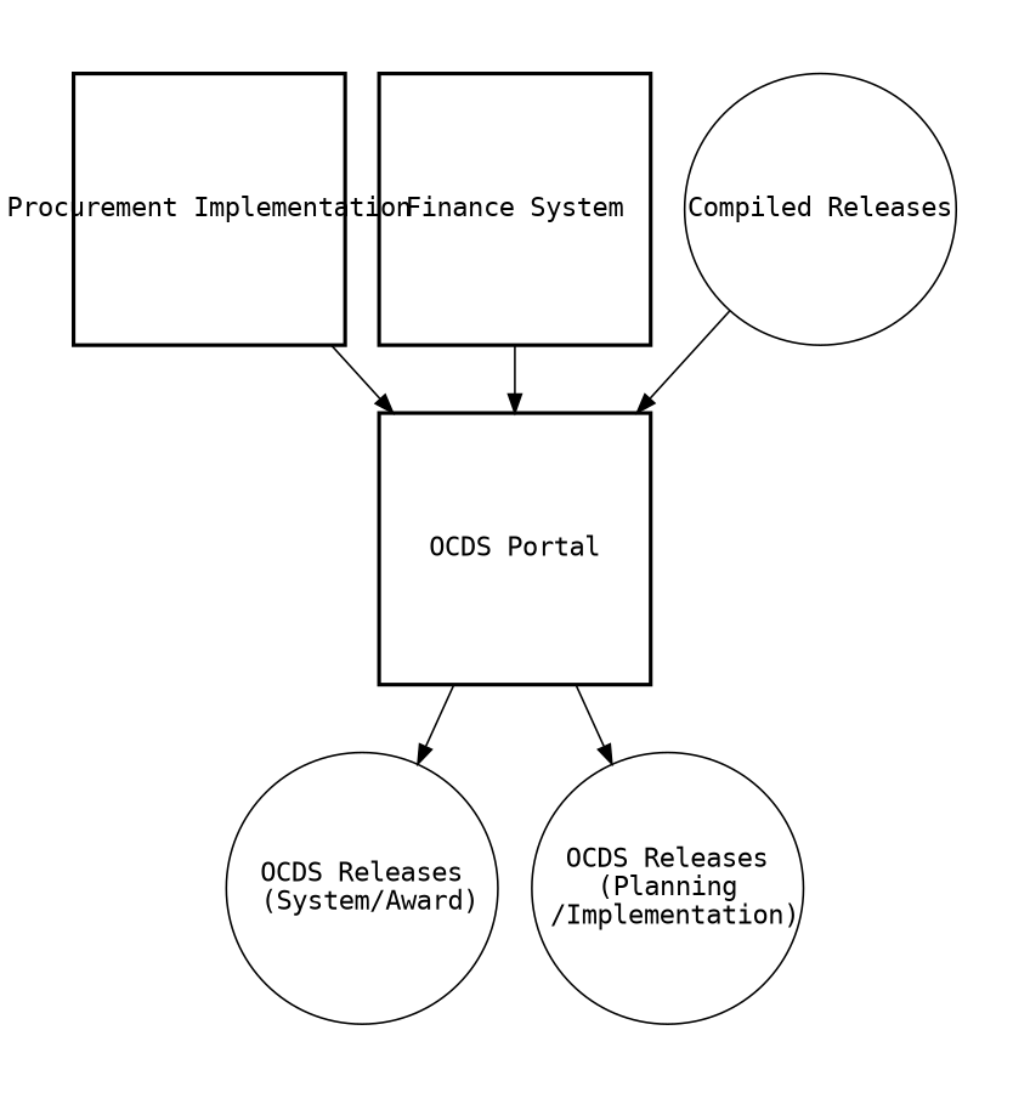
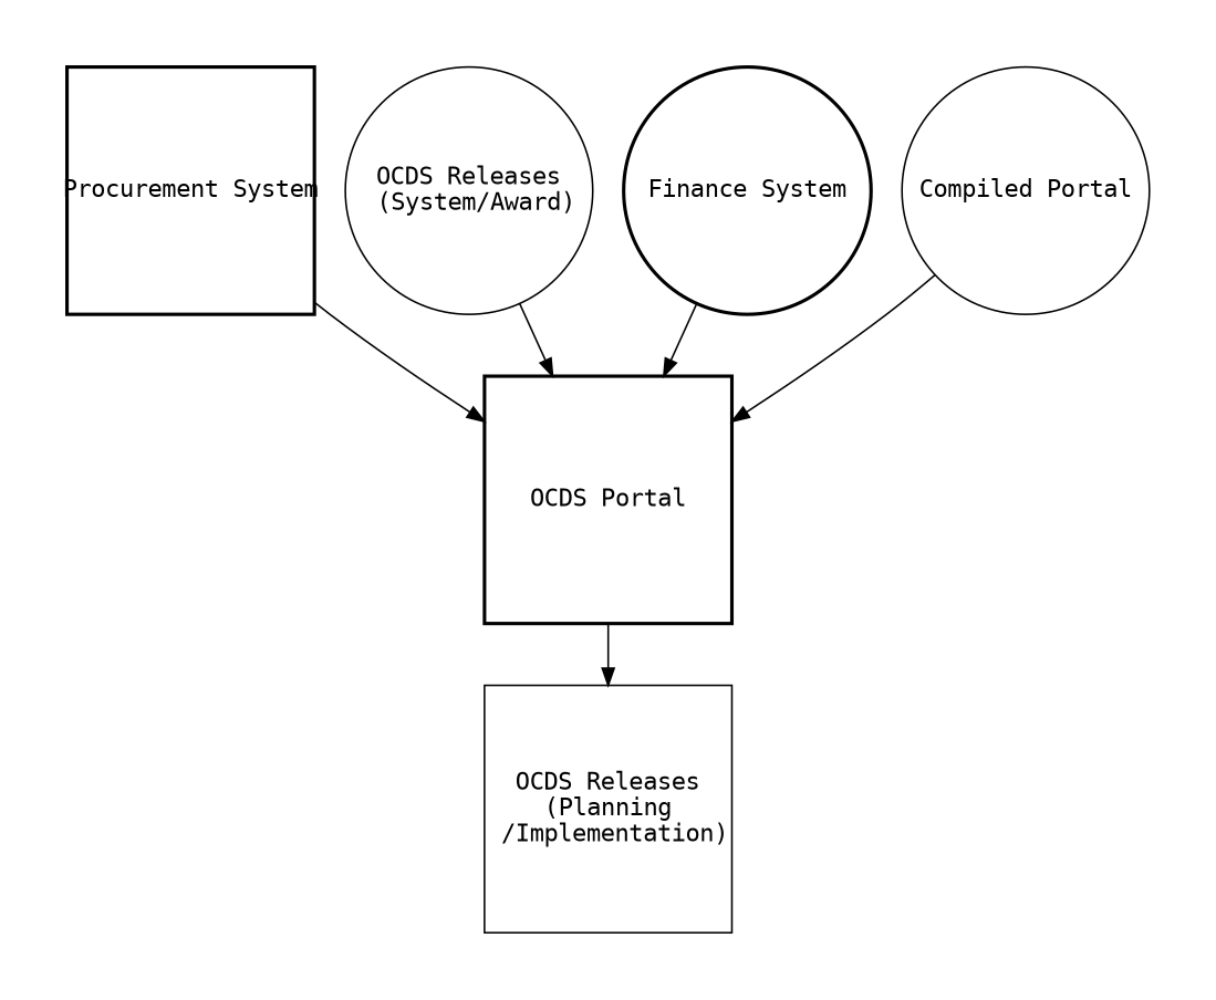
  digraph {
    fontname="DejaVu Sans Mono"
    node [fixedsize=true fontname="DejaVu Sans Mono" shape=square]
    edge [fontname="DejaVu Sans Mono"]
-   n1 [label="Procurement Implementation" style=bold width=2]
+   n1 [label="Procurement System" style=bold width=2]
    n2 [label="OCDS Portal" style=bold width=2]
    n3 [label="OCDS Releases\n (System/Award)" shape=circle width=2]
-   n4 [label="OCDS Releases\n (Planning \n /Implementation)" shape=circle width=2]
-   n5 [label="Finance System" style=bold width=2]
-   n6 [label="Compiled Releases" shape=circle width=2]
+   n4 [label="OCDS Releases\n (Planning \n /Implementation)" width=2]
+   n5 [label="Finance System" shape=circle style=bold width=2]
+   n6 [label="Compiled Portal" shape=circle width=2]
    n1 -> n2
-   n2 -> n3
+   n3 -> n2
    n2 -> n4
    n5 -> n2
    n6 -> n2
  }
